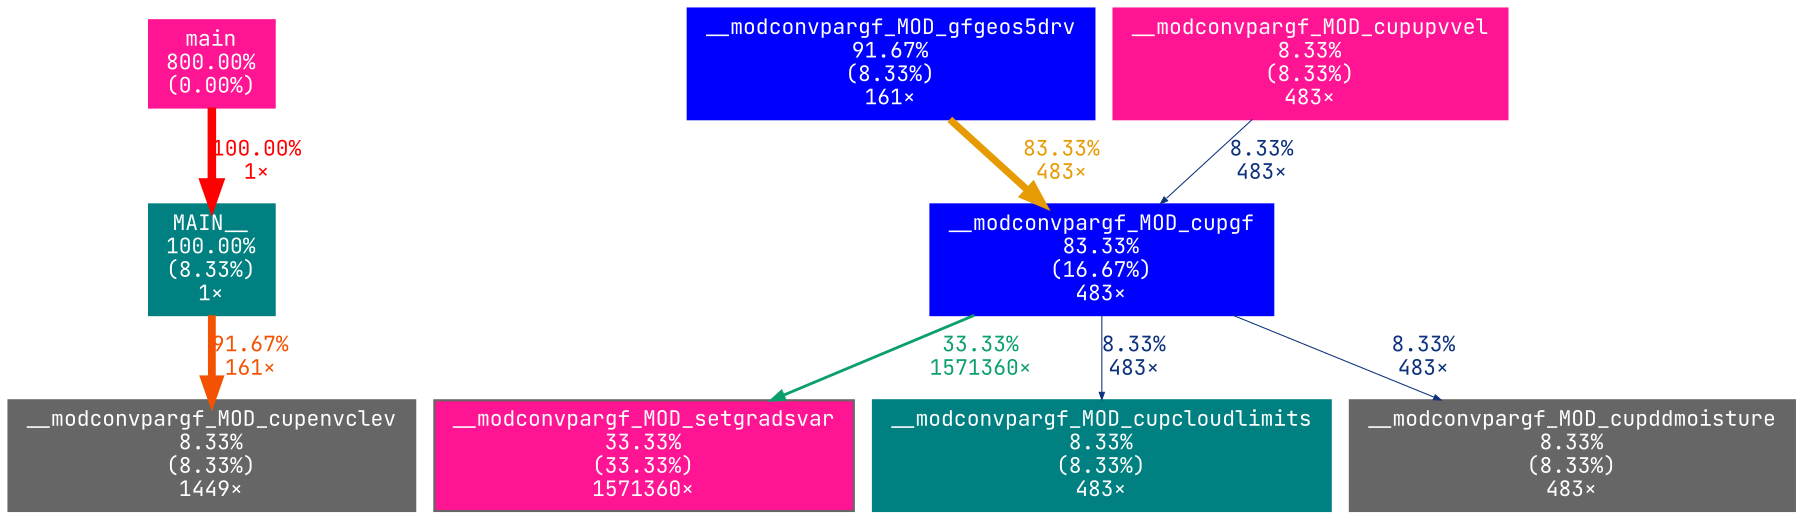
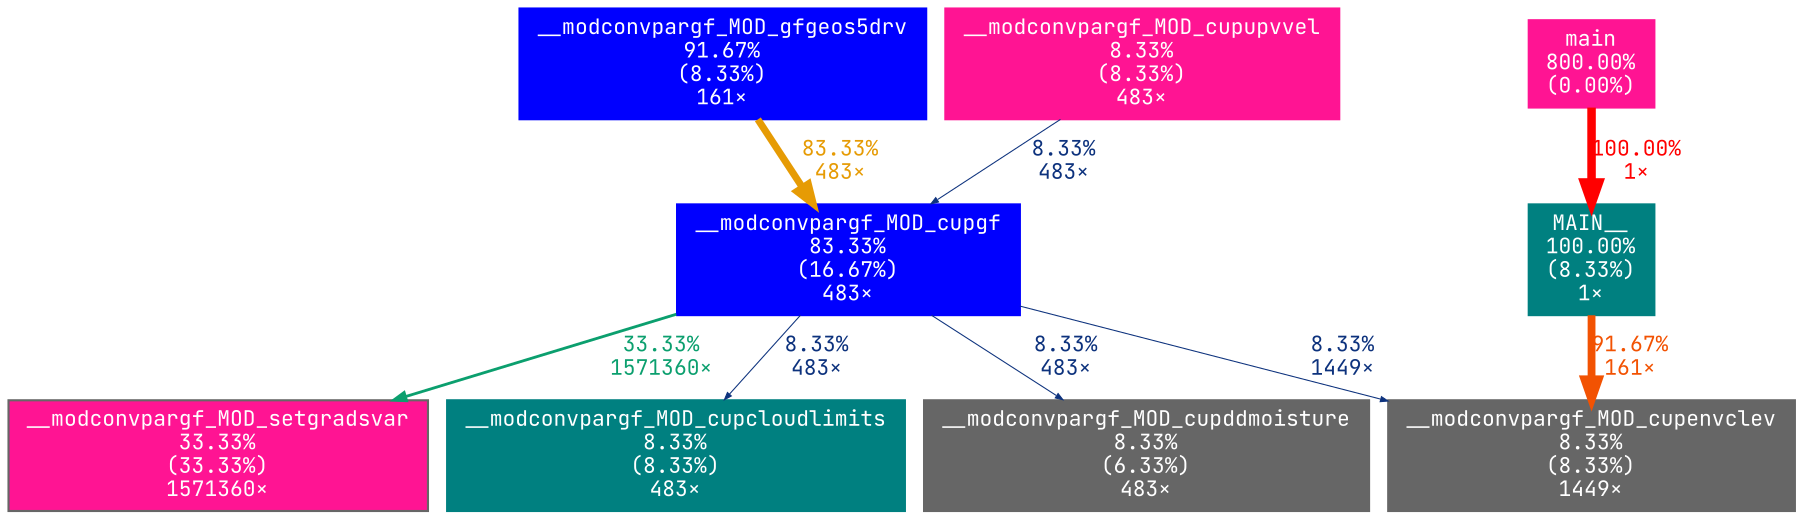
  digraph {
    fontname="JetBrains Mono"
    nodesep=0.125
    ranksep=0.25
    node [color=gray40 fontcolor="#ffffff" fontname="JetBrains Mono" fontsize=10.00 shape=box style=filled]
    edge [arrowsize=0.35 color="#0d327d" fontcolor="#0d327d" fontname="JetBrains Mono" fontsize=10.00 labeldistance=0.50 penwidth=0.50]
    n1 [color=teal height=0 label="MAIN__\n100.00%\n(8.33%)\n1×" width=0]
    n2 [height=0 label="__modconvpargf_MOD_cupenvclev\n8.33%\n(8.33%)\n1449×" width=0]
    n3 [color=blue height=0 label="__modconvpargf_MOD_gfgeos5drv\n91.67%\n(8.33%)\n161×" width=0]
    n4 [color=blue height=0 label="__modconvpargf_MOD_cupgf\n83.33%\n(16.67%)\n483×" width=0]
    n5 [fillcolor=deeppink height=0 label="__modconvpargf_MOD_setgradsvar\n33.33%\n(33.33%)\n1571360×" width=0]
    n6 [color=teal height=0 label="__modconvpargf_MOD_cupcloudlimits\n8.33%\n(8.33%)\n483×" width=0]
-   n7 [height=0 label="__modconvpargf_MOD_cupddmoisture\n8.33%\n(8.33%)\n483×" width=0]
+   n7 [height=0 label="__modconvpargf_MOD_cupddmoisture\n8.33%\n(6.33%)\n483×" width=0]
    n8 [color=deeppink height=0 label="main\n800.00%\n(0.00%)" width=0]
    n9 [color=deeppink height=0 label="__modconvpargf_MOD_cupupvvel\n8.33%\n(8.33%)\n483×" width=0]
    n1 -> n2 [arrowsize=0.96 color="#f25202" fontcolor="#f25202" label="91.67%\n161×" labeldistance=3.67 penwidth=3.67]
    n3 -> n4 [arrowsize=0.91 color="#e69b04" fontcolor="#e69b04" label="83.33%\n483×" labeldistance=3.33 penwidth=3.33]
+   n4 -> n2 [label="8.33%\n1449×"]
    n4 -> n5 [arrowsize=0.58 color="#0b9f6e" fontcolor="#0b9f6e" label="33.33%\n1571360×" labeldistance=1.33 penwidth=1.33]
    n4 -> n6 [label="8.33%\n483×"]
    n4 -> n7 [label="8.33%\n483×"]
    n8 -> n1 [arrowsize=1.00 color="#ff0000" fontcolor="#ff0000" label="100.00%\n1×" labeldistance=4.00 penwidth=4.00]
    n9 -> n4 [label="8.33%\n483×"]
  }
